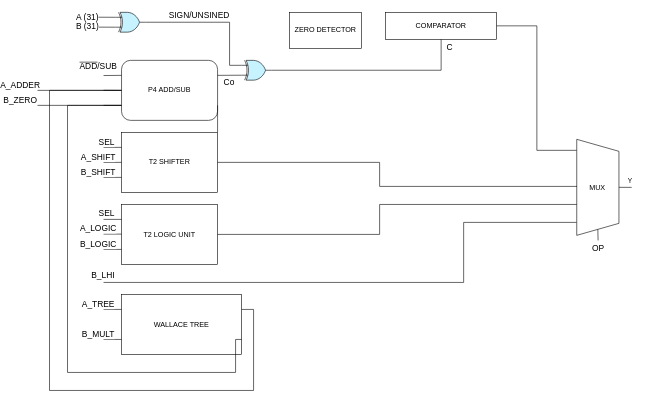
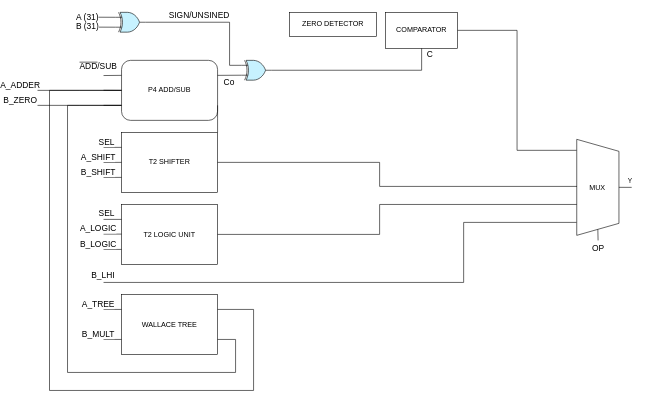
  <mxCell id="0" />
  <mxCell id="1" parent="0" />
  <mxCell id="2" value="" style="edgeStyle=elbowEdgeStyle;rounded=0;orthogonalLoop=1;jettySize=auto;html=1;exitX=1;exitY=0.75;exitDx=0;exitDy=0;endArrow=none;endFill=0;strokeWidth=1;jumpSize=6;" parent="1" source="12" edge="1" target="18"><mxGeometry relative="1" as="geometry"><mxPoint x="950" y="280" as="targetPoint" /></mxGeometry></mxCell>
  <mxCell id="3" style="rounded=0;jumpSize=6;orthogonalLoop=1;jettySize=auto;html=1;exitX=1;exitY=0.25;exitDx=0;exitDy=0;entryX=0;entryY=0.75;entryDx=0;entryDy=0;entryPerimeter=0;endArrow=none;endFill=0;strokeWidth=1;" parent="1" source="12" target="41" edge="1"><mxGeometry relative="1" as="geometry" /></mxCell>
  <mxCell id="4" value="Co" style="edgeLabel;html=1;align=center;verticalAlign=top;resizable=0;points=[];fontSize=14;labelPosition=center;verticalLabelPosition=bottom;" parent="3" vertex="1" connectable="0"><mxGeometry x="-0.09" y="4" relative="1" as="geometry"><mxPoint x="1" as="offset" /></mxGeometry></mxCell>
  <mxCell id="5" style="edgeStyle=none;rounded=0;jumpSize=6;orthogonalLoop=1;jettySize=auto;html=1;exitX=0;exitY=0.25;exitDx=0;exitDy=0;endArrow=none;endFill=0;strokeWidth=1;" parent="1" source="12" edge="1"><mxGeometry relative="1" as="geometry"><mxPoint x="160" y="125.286" as="targetPoint" /></mxGeometry></mxCell>
  <mxCell id="6" value="ADD/SUB" style="edgeLabel;html=1;align=center;verticalAlign=middle;resizable=0;points=[];fontSize=14;" parent="5" vertex="1" connectable="0"><mxGeometry x="0.496" y="1" relative="1" as="geometry"><mxPoint x="-17.72" y="-16.21" as="offset" /></mxGeometry></mxCell>
  <mxCell id="7" style="edgeStyle=none;rounded=0;jumpSize=6;orthogonalLoop=1;jettySize=auto;html=1;exitX=0;exitY=0.5;exitDx=0;exitDy=0;endArrow=none;endFill=0;strokeWidth=1;" parent="1" source="12" edge="1"><mxGeometry relative="1" as="geometry"><mxPoint x="160" y="149.857" as="targetPoint" /></mxGeometry></mxCell>
  <mxCell id="8" value="A_ADDER" style="edgeLabel;html=1;align=center;verticalAlign=middle;resizable=0;points=[];fontSize=14;" parent="7" vertex="1" connectable="0"><mxGeometry x="0.756" y="-2" relative="1" as="geometry"><mxPoint x="-143.82" y="-7.87" as="offset" /></mxGeometry></mxCell>
  <mxCell id="9" style="edgeStyle=none;rounded=0;jumpSize=6;orthogonalLoop=1;jettySize=auto;html=1;exitX=0;exitY=0.75;exitDx=0;exitDy=0;endArrow=none;endFill=0;strokeWidth=1;" parent="1" source="12" edge="1"><mxGeometry relative="1" as="geometry"><mxPoint x="160" y="175" as="targetPoint" /></mxGeometry></mxCell>
  <mxCell id="10" style="edgeStyle=orthogonalEdgeStyle;rounded=0;orthogonalLoop=1;jettySize=auto;html=1;exitX=0;exitY=0.5;exitDx=0;exitDy=0;endArrow=none;endFill=0;" edge="1" parent="1" source="12"><mxGeometry relative="1" as="geometry"><mxPoint x="50" y="150" as="targetPoint" /></mxGeometry></mxCell>
  <mxCell id="11" style="edgeStyle=orthogonalEdgeStyle;rounded=0;orthogonalLoop=1;jettySize=auto;html=1;exitX=0;exitY=0.75;exitDx=0;exitDy=0;endArrow=none;endFill=0;" edge="1" parent="1" source="12"><mxGeometry relative="1" as="geometry"><mxPoint x="50" y="175" as="targetPoint" /></mxGeometry></mxCell>
  <mxCell id="12" value="P4 ADD/SUB" style="whiteSpace=wrap;html=1;fillColor=none;rounded=1;" parent="1" vertex="1"><mxGeometry x="190" y="100" width="160" height="100" as="geometry" /></mxCell>
  <mxCell id="13" style="edgeStyle=elbowEdgeStyle;rounded=0;orthogonalLoop=1;jettySize=auto;html=1;exitX=1;exitY=0.5;exitDx=0;exitDy=0;entryX=0.557;entryY=0.994;entryDx=0;entryDy=0;entryPerimeter=0;endArrow=none;endFill=0;strokeWidth=1;jumpSize=6;" parent="1" source="18" edge="1"><mxGeometry relative="1" as="geometry"><mxPoint x="948.882" y="310.036" as="targetPoint" /><Array as="points"><mxPoint x="620" y="210" /></Array></mxGeometry></mxCell>
  <mxCell id="14" style="edgeStyle=none;rounded=0;jumpSize=6;orthogonalLoop=1;jettySize=auto;html=1;exitX=0;exitY=0.25;exitDx=0;exitDy=0;endArrow=none;endFill=0;strokeWidth=1;" parent="1" edge="1"><mxGeometry relative="1" as="geometry"><mxPoint x="160" y="270.093" as="targetPoint" /><mxPoint x="190" y="270" as="sourcePoint" /></mxGeometry></mxCell>
  <mxCell id="15" style="edgeStyle=none;rounded=0;jumpSize=6;orthogonalLoop=1;jettySize=auto;html=1;exitX=0;exitY=0.75;exitDx=0;exitDy=0;endArrow=none;endFill=0;strokeWidth=1;" parent="1" source="18" edge="1"><mxGeometry relative="1" as="geometry"><mxPoint x="160" y="295.093" as="targetPoint" /></mxGeometry></mxCell>
  <mxCell id="16" style="edgeStyle=orthogonalEdgeStyle;rounded=0;jumpSize=6;orthogonalLoop=1;jettySize=auto;html=1;exitX=0;exitY=0.25;exitDx=0;exitDy=0;startSize=6;endArrow=none;endFill=0;endSize=3;strokeWidth=1;fontSize=14;" parent="1" source="18" edge="1"><mxGeometry relative="1" as="geometry"><mxPoint x="160" y="245" as="targetPoint" /></mxGeometry></mxCell>
  <mxCell id="17" value="SEL" style="edgeLabel;html=1;align=center;verticalAlign=middle;resizable=0;points=[];fontSize=14;" parent="16" vertex="1" connectable="0"><mxGeometry x="0.367" y="-2" relative="1" as="geometry"><mxPoint x="-5" y="-8" as="offset" /></mxGeometry></mxCell>
  <mxCell id="18" value="T2 SHIFTER" style="rounded=0;whiteSpace=wrap;html=1;fillColor=none;" parent="1" vertex="1"><mxGeometry x="190" y="220" width="160" height="100" as="geometry" /></mxCell>
  <mxCell id="19" style="edgeStyle=elbowEdgeStyle;rounded=0;orthogonalLoop=1;jettySize=auto;html=1;exitX=1;exitY=0.5;exitDx=0;exitDy=0;entryX=0.685;entryY=0.999;entryDx=0;entryDy=0;entryPerimeter=0;endArrow=none;endFill=0;strokeWidth=1;jumpSize=6;" parent="1" source="23" edge="1"><mxGeometry relative="1" as="geometry"><mxPoint x="948.518" y="340.097" as="targetPoint" /><Array as="points"><mxPoint x="620" y="340" /></Array></mxGeometry></mxCell>
  <mxCell id="20" style="edgeStyle=orthogonalEdgeStyle;rounded=0;jumpSize=6;orthogonalLoop=1;jettySize=auto;html=1;exitX=0;exitY=0.25;exitDx=0;exitDy=0;endArrow=none;endFill=0;strokeWidth=1;" parent="1" edge="1"><mxGeometry relative="1" as="geometry"><mxPoint x="160" y="389.7" as="targetPoint" /><mxPoint x="190" y="389.5" as="sourcePoint" /></mxGeometry></mxCell>
  <mxCell id="21" style="edgeStyle=orthogonalEdgeStyle;rounded=0;jumpSize=6;orthogonalLoop=1;jettySize=auto;html=1;exitX=0;exitY=0.75;exitDx=0;exitDy=0;endArrow=none;endFill=0;strokeWidth=1;" parent="1" source="23" edge="1"><mxGeometry relative="1" as="geometry"><mxPoint x="160" y="415.2" as="targetPoint" /></mxGeometry></mxCell>
  <mxCell id="22" style="edgeStyle=orthogonalEdgeStyle;rounded=0;jumpSize=6;orthogonalLoop=1;jettySize=auto;html=1;exitX=0;exitY=0.25;exitDx=0;exitDy=0;startSize=6;endArrow=none;endFill=0;endSize=3;strokeWidth=1;fontSize=14;" parent="1" source="23" edge="1"><mxGeometry relative="1" as="geometry"><mxPoint x="160" y="365" as="targetPoint" /></mxGeometry></mxCell>
  <mxCell id="23" value="T2 LOGIC UNIT" style="rounded=0;whiteSpace=wrap;html=1;fillColor=none;" parent="1" vertex="1"><mxGeometry x="190" y="340" width="160" height="100" as="geometry" /></mxCell>
- <mxCell id="24" value="ZERO DETECTOR" style="rounded=0;whiteSpace=wrap;html=1;fillColor=none;" parent="1" vertex="1"><mxGeometry x="470" y="20" width="120" height="60" as="geometry" /></mxCell>
+ <mxCell id="24" value="ZERO DETECTOR" style="rounded=0;whiteSpace=wrap;html=1;fillColor=none;" parent="1" vertex="1"><mxGeometry x="470" y="20" width="145" height="40" as="geometry" /></mxCell>
  <mxCell id="25" style="edgeStyle=elbowEdgeStyle;rounded=0;orthogonalLoop=1;jettySize=auto;html=1;exitX=1;exitY=0.5;exitDx=0;exitDy=0;entryX=0.301;entryY=1.004;entryDx=0;entryDy=0;entryPerimeter=0;endArrow=none;endFill=0;strokeWidth=1;jumpSize=6;" parent="1" source="26" edge="1"><mxGeometry relative="1" as="geometry"><mxPoint x="948.154" y="249.915" as="targetPoint" /></mxGeometry></mxCell>
- <mxCell id="26" value="COMPARATOR" style="rounded=0;whiteSpace=wrap;html=1;fillColor=none;" parent="1" vertex="1"><mxGeometry x="630" y="20" width="185" height="45" as="geometry" /></mxCell>
+ <mxCell id="26" value="COMPARATOR" style="rounded=0;whiteSpace=wrap;html=1;fillColor=none;" parent="1" vertex="1"><mxGeometry x="630" y="20" width="120" height="60" as="geometry" /></mxCell>
  <mxCell id="27" style="edgeStyle=orthogonalEdgeStyle;rounded=0;jumpSize=6;orthogonalLoop=1;jettySize=auto;html=1;exitX=0;exitY=0.25;exitDx=0;exitDy=0;endArrow=none;endFill=0;strokeWidth=1;" parent="1" source="31" edge="1"><mxGeometry relative="1" as="geometry"><mxPoint x="160" y="515.2" as="targetPoint" /></mxGeometry></mxCell>
  <mxCell id="28" style="edgeStyle=orthogonalEdgeStyle;rounded=0;jumpSize=6;orthogonalLoop=1;jettySize=auto;html=1;exitX=0;exitY=0.75;exitDx=0;exitDy=0;endArrow=none;endFill=0;strokeWidth=1;" parent="1" source="31" edge="1"><mxGeometry relative="1" as="geometry"><mxPoint x="160" y="565.2" as="targetPoint" /></mxGeometry></mxCell>
  <mxCell id="29" style="edgeStyle=orthogonalEdgeStyle;rounded=0;orthogonalLoop=1;jettySize=auto;html=1;exitX=1;exitY=0.75;exitDx=0;exitDy=0;entryX=0;entryY=0.75;entryDx=0;entryDy=0;endArrow=none;endFill=0;" edge="1" parent="1" source="31" target="12"><mxGeometry relative="1" as="geometry"><Array as="points"><mxPoint x="380" y="565" /><mxPoint x="380" y="620" /><mxPoint x="100" y="620" /><mxPoint x="100" y="175" /></Array></mxGeometry></mxCell>
  <mxCell id="30" style="edgeStyle=orthogonalEdgeStyle;rounded=0;orthogonalLoop=1;jettySize=auto;html=1;exitX=1;exitY=0.25;exitDx=0;exitDy=0;entryX=0;entryY=0.5;entryDx=0;entryDy=0;endArrow=none;endFill=0;" edge="1" parent="1" source="31" target="12"><mxGeometry relative="1" as="geometry"><Array as="points"><mxPoint x="410" y="515" /><mxPoint x="410" y="650" /><mxPoint x="70" y="650" /><mxPoint x="70" y="150" /></Array></mxGeometry></mxCell>
- <mxCell id="31" value="WALLACE TREE" style="rounded=0;whiteSpace=wrap;html=1;fillColor=none;" parent="1" vertex="1"><mxGeometry x="190" y="490" width="200" height="100" as="geometry" /></mxCell>
+ <mxCell id="31" value="WALLACE TREE" style="rounded=0;whiteSpace=wrap;html=1;fillColor=none;" parent="1" vertex="1"><mxGeometry x="190" y="490" width="160" height="100" as="geometry" /></mxCell>
  <mxCell id="32" style="edgeStyle=elbowEdgeStyle;rounded=0;orthogonalLoop=1;jettySize=auto;html=1;entryX=0.938;entryY=1.005;entryDx=0;entryDy=0;entryPerimeter=0;endArrow=none;endFill=0;strokeWidth=1;jumpSize=6;" parent="1" edge="1"><mxGeometry relative="1" as="geometry"><mxPoint x="160" y="470" as="sourcePoint" /><mxPoint x="948.081" y="370.004" as="targetPoint" /><Array as="points"><mxPoint x="760" y="360.49" /><mxPoint x="800" y="440.49" /><mxPoint x="880" y="670.49" /><mxPoint x="820" y="500.49" /><mxPoint x="680" y="650.49" /></Array></mxGeometry></mxCell>
  <mxCell id="33" value="B_LHI" style="edgeLabel;html=1;align=center;verticalAlign=middle;resizable=0;points=[];fontSize=14;" parent="32" vertex="1" connectable="0"><mxGeometry x="0.245" y="598" relative="1" as="geometry"><mxPoint x="-554.29" y="585" as="offset" /></mxGeometry></mxCell>
  <mxCell id="34" style="edgeStyle=none;rounded=0;jumpSize=6;orthogonalLoop=1;jettySize=auto;html=1;exitX=1;exitY=0.5;exitDx=0;exitDy=0;endArrow=none;endFill=0;strokeWidth=1;" parent="1" source="38" edge="1"><mxGeometry relative="1" as="geometry"><mxPoint x="984" y="400" as="targetPoint" /></mxGeometry></mxCell>
  <mxCell id="35" value="OP" style="edgeLabel;html=1;align=center;verticalAlign=top;resizable=0;points=[];fontSize=14;labelPosition=center;verticalLabelPosition=bottom;" parent="34" vertex="1" connectable="0"><mxGeometry x="0.751" relative="1" as="geometry"><mxPoint as="offset" /></mxGeometry></mxCell>
  <mxCell id="36" style="edgeStyle=orthogonalEdgeStyle;rounded=0;orthogonalLoop=1;jettySize=auto;html=1;exitX=0.5;exitY=0;exitDx=0;exitDy=0;endArrow=none;endFill=0;" edge="1" parent="1" source="38"><mxGeometry relative="1" as="geometry"><mxPoint x="1040" y="311.605" as="targetPoint" /></mxGeometry></mxCell>
  <mxCell id="37" value="Y" style="edgeLabel;html=1;align=center;verticalAlign=middle;resizable=0;points=[];" vertex="1" connectable="0" parent="36"><mxGeometry x="0.321" relative="1" as="geometry"><mxPoint x="4" y="-11.59" as="offset" /></mxGeometry></mxCell>
  <mxCell id="38" value="MUX" style="shape=trapezoid;perimeter=trapezoidPerimeter;whiteSpace=wrap;html=1;fixedSize=1;rotation=90;fillColor=none;verticalAlign=middle;labelPosition=center;verticalLabelPosition=middle;align=center;horizontal=0;" parent="1" vertex="1"><mxGeometry x="903.6" y="276.41" width="160" height="70.32" as="geometry" /></mxCell>
  <mxCell id="39" style="edgeStyle=orthogonalEdgeStyle;rounded=0;jumpSize=6;orthogonalLoop=1;jettySize=auto;html=1;exitX=1;exitY=0.5;exitDx=0;exitDy=0;exitPerimeter=0;entryX=0.5;entryY=1;entryDx=0;entryDy=0;endArrow=none;endFill=0;strokeWidth=1;" parent="1" source="41" target="26" edge="1"><mxGeometry relative="1" as="geometry" /></mxCell>
  <mxCell id="40" value="C" style="edgeLabel;html=1;align=left;verticalAlign=bottom;resizable=0;points=[];fontSize=14;horizontal=1;labelPosition=right;verticalLabelPosition=top;" parent="39" vertex="1" connectable="0"><mxGeometry x="0.882" relative="1" as="geometry"><mxPoint x="7" y="3.5" as="offset" /></mxGeometry></mxCell>
  <mxCell id="41" value="" style="verticalLabelPosition=bottom;shadow=0;dashed=0;align=center;html=1;verticalAlign=top;shape=mxgraph.electrical.logic_gates.logic_gate;operation=xor;fillColor=#C7F2FF;" parent="1" vertex="1"><mxGeometry x="390" y="100" width="50" height="33" as="geometry" /></mxCell>
  <mxCell id="42" style="edgeStyle=orthogonalEdgeStyle;rounded=0;jumpSize=6;orthogonalLoop=1;jettySize=auto;html=1;exitX=1;exitY=0.5;exitDx=0;exitDy=0;exitPerimeter=0;entryX=0;entryY=0.25;entryDx=0;entryDy=0;entryPerimeter=0;endArrow=none;endFill=0;strokeWidth=1;" parent="1" source="58" target="41" edge="1"><mxGeometry relative="1" as="geometry"><Array as="points"><mxPoint x="370" y="37" /><mxPoint x="370" y="108" /></Array></mxGeometry></mxCell>
  <mxCell id="43" value="SIGN/UNSINED" style="edgeLabel;html=1;align=left;verticalAlign=bottom;resizable=0;points=[];fontSize=14;labelPosition=right;verticalLabelPosition=top;" parent="42" vertex="1" connectable="0"><mxGeometry x="-0.678" y="2" relative="1" as="geometry"><mxPoint as="offset" /></mxGeometry></mxCell>
  <mxCell id="44" style="edgeStyle=none;rounded=0;jumpSize=6;orthogonalLoop=1;jettySize=auto;html=1;endArrow=none;endFill=0;strokeWidth=1;startSize=6;endSize=3;" parent="1" edge="1"><mxGeometry relative="1" as="geometry"><mxPoint x="120" y="103" as="targetPoint" /><mxPoint x="150" y="103" as="sourcePoint" /></mxGeometry></mxCell>
  <mxCell id="45" value="B_ZERO" style="edgeLabel;html=1;align=center;verticalAlign=middle;resizable=0;points=[];fontSize=14;" parent="1" vertex="1" connectable="0"><mxGeometry x="20.001" y="165.004" as="geometry" /></mxCell>
  <mxCell id="46" value="A_SHIFT" style="edgeLabel;html=1;align=center;verticalAlign=middle;resizable=0;points=[];fontSize=14;" parent="1" vertex="1" connectable="0"><mxGeometry x="150.001" y="260.004" as="geometry" /></mxCell>
  <mxCell id="47" value="A_LOGIC" style="edgeLabel;html=1;align=center;verticalAlign=middle;resizable=0;points=[];fontSize=14;" parent="1" vertex="1" connectable="0"><mxGeometry x="150.001" y="379.504" as="geometry" /></mxCell>
  <mxCell id="48" value="A_TREE" style="edgeLabel;html=1;align=center;verticalAlign=middle;resizable=0;points=[];fontSize=14;" parent="1" vertex="1" connectable="0"><mxGeometry x="150.001" y="505.004" as="geometry" /></mxCell>
  <mxCell id="49" value="B_MULT" style="edgeLabel;html=1;align=center;verticalAlign=middle;resizable=0;points=[];fontSize=14;" parent="1" vertex="1" connectable="0"><mxGeometry x="150.001" y="555.004" as="geometry" /></mxCell>
  <mxCell id="50" value="B_LOGIC" style="edgeLabel;html=1;align=center;verticalAlign=middle;resizable=0;points=[];fontSize=14;" parent="1" vertex="1" connectable="0"><mxGeometry x="150.001" y="405.004" as="geometry" /></mxCell>
  <mxCell id="51" value="B_SHIFT" style="edgeLabel;html=1;align=center;verticalAlign=middle;resizable=0;points=[];fontSize=14;" parent="1" vertex="1" connectable="0"><mxGeometry x="150.001" y="285.004" as="geometry" /></mxCell>
  <mxCell id="52" value="SEL" style="text;html=1;align=center;verticalAlign=middle;resizable=0;points=[];autosize=1;fontSize=14;" parent="1" vertex="1"><mxGeometry x="145" y="345" width="40" height="20" as="geometry" /></mxCell>
  <mxCell id="53" value="" style="group" vertex="1" connectable="0" parent="1"><mxGeometry x="120" y="20" width="110" height="33" as="geometry" /></mxCell>
  <mxCell id="54" style="edgeStyle=none;rounded=0;jumpSize=6;orthogonalLoop=1;jettySize=auto;html=1;exitX=0;exitY=0.75;exitDx=0;exitDy=0;exitPerimeter=0;endArrow=none;endFill=0;strokeWidth=1;" parent="53" source="58" edge="1"><mxGeometry relative="1" as="geometry"><mxPoint y="24.571" as="targetPoint" /></mxGeometry></mxCell>
  <mxCell id="55" value="B (31)" style="edgeLabel;html=1;align=center;verticalAlign=middle;resizable=0;points=[];fontSize=14;" parent="54" vertex="1" connectable="0"><mxGeometry x="0.605" y="-2" relative="1" as="geometry"><mxPoint as="offset" /></mxGeometry></mxCell>
  <mxCell id="56" style="edgeStyle=none;rounded=0;jumpSize=6;orthogonalLoop=1;jettySize=auto;html=1;exitX=0;exitY=0.25;exitDx=0;exitDy=0;exitPerimeter=0;endArrow=none;endFill=0;strokeWidth=1;" parent="53" source="58" edge="1"><mxGeometry relative="1" as="geometry"><mxPoint y="8" as="targetPoint" /></mxGeometry></mxCell>
  <mxCell id="57" value="A (31)" style="edgeLabel;html=1;align=center;verticalAlign=middle;resizable=0;points=[];fontSize=14;labelPosition=center;verticalLabelPosition=middle;" parent="56" vertex="1" connectable="0"><mxGeometry x="0.605" y="-1" relative="1" as="geometry"><mxPoint as="offset" /></mxGeometry></mxCell>
  <mxCell id="58" value="" style="verticalLabelPosition=bottom;shadow=0;dashed=0;align=center;html=1;verticalAlign=top;shape=mxgraph.electrical.logic_gates.logic_gate;operation=xor;fillColor=#C7F2FF;" parent="53" vertex="1"><mxGeometry x="60" width="50" height="33" as="geometry" /></mxCell>
